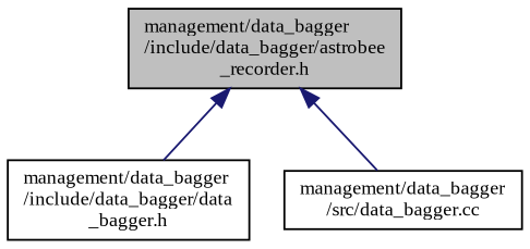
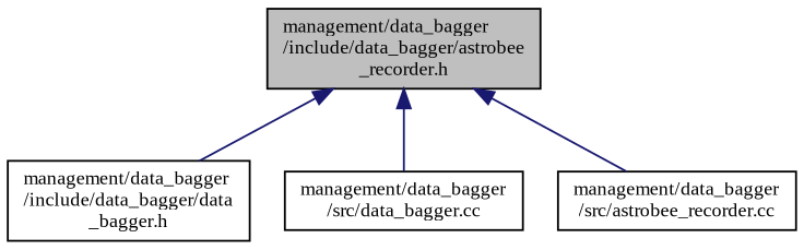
  digraph {
    fontname="Liberation Serif"
    node [color=black fillcolor=white fontname="Liberation Serif" fontsize=10 shape=record style=filled]
    edge [color=midnightblue dir=back fontname="Liberation Serif" fontsize=10 labelfontname=Helvetica labelfontsize=10 style=solid]
    n1 [fillcolor=grey75 fontcolor=black height=0.2 label="management/data_bagger\l/include/data_bagger/astrobee\l_recorder.h" width=0.4]
    n2 [height=0.2 label="management/data_bagger\l/include/data_bagger/data\l_bagger.h" width=0.4]
    n3 [height=0.2 label="management/data_bagger\l/src/data_bagger.cc" width=0.4]
+   n4 [height=0.2 label="management/data_bagger\l/src/astrobee_recorder.cc" width=0.4]
    n1 -> n2
    n1 -> n3
+   n1 -> n4
  }
